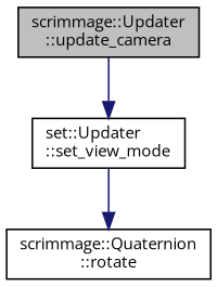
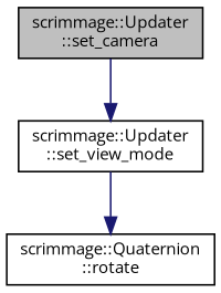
  digraph {
    fontname="Open Sans"
    rankdir=TB
    node [color=black fillcolor=white fontname="Open Sans" fontsize=10 shape=record style=filled]
    edge [color=midnightblue fontname="Open Sans" fontsize=10 labelfontname=Helvetica labelfontsize=10 style=solid]
-   n1 [fillcolor=grey75 fontcolor=black height=0.2 label="scrimmage::Updater\l::update_camera" width=0.4]
-   n2 [height=0.2 label="set::Updater\l::set_view_mode" width=0.4]
+   n1 [fillcolor=grey75 fontcolor=black height=0.2 label="scrimmage::Updater\l::set_camera" width=0.4]
+   n2 [height=0.2 label="scrimmage::Updater\l::set_view_mode" width=0.4]
    n3 [height=0.2 label="scrimmage::Quaternion\l::rotate" width=0.4]
    n1 -> n2
    n2 -> n3
  }
